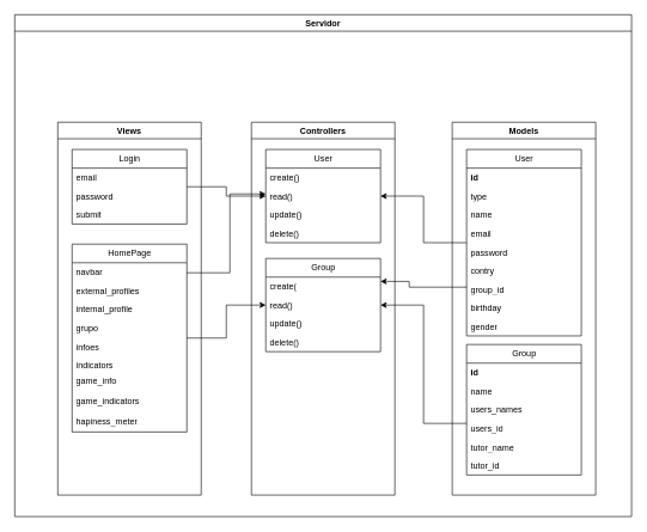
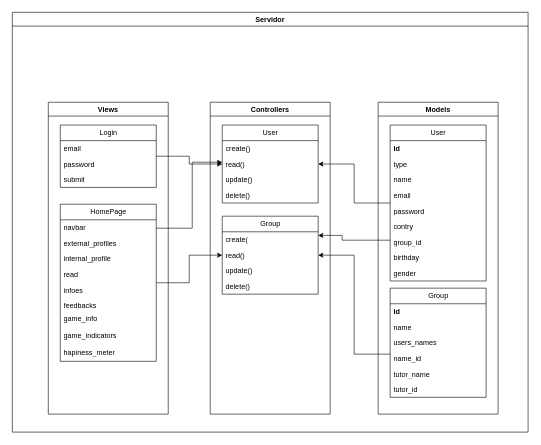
  <mxCell id="0" />
  <mxCell id="1" parent="0" />
  <mxCell id="2" value="Views" style="swimlane;" vertex="1" parent="1"><mxGeometry x="80" y="170" width="200" height="520" as="geometry"><mxRectangle x="180" y="100" width="70" height="30" as="alternateBounds" /></mxGeometry></mxCell>
  <mxCell id="3" value="Login" style="swimlane;fontStyle=0;childLayout=stackLayout;horizontal=1;startSize=26;fillColor=none;horizontalStack=0;resizeParent=1;resizeParentMax=0;resizeLast=0;collapsible=1;marginBottom=0;html=1;" vertex="1" parent="2"><mxGeometry x="20" y="38" width="160" height="104" as="geometry" /></mxCell>
  <mxCell id="4" value="email" style="text;strokeColor=none;fillColor=none;align=left;verticalAlign=top;spacingLeft=4;spacingRight=4;overflow=hidden;rotatable=0;points=[[0,0.5],[1,0.5]];portConstraint=eastwest;whiteSpace=wrap;html=1;" vertex="1" parent="3"><mxGeometry y="26" width="160" height="26" as="geometry" /></mxCell>
  <mxCell id="5" value="password" style="text;strokeColor=none;fillColor=none;align=left;verticalAlign=top;spacingLeft=4;spacingRight=4;overflow=hidden;rotatable=0;points=[[0,0.5],[1,0.5]];portConstraint=eastwest;whiteSpace=wrap;html=1;" vertex="1" parent="3"><mxGeometry y="52" width="160" height="26" as="geometry" /></mxCell>
  <mxCell id="6" value="submit" style="text;strokeColor=none;fillColor=none;align=left;verticalAlign=top;spacingLeft=4;spacingRight=4;overflow=hidden;rotatable=0;points=[[0,0.5],[1,0.5]];portConstraint=eastwest;whiteSpace=wrap;html=1;" vertex="1" parent="3"><mxGeometry y="78" width="160" height="26" as="geometry" /></mxCell>
  <mxCell id="7" value="Controllers" style="swimlane;" vertex="1" parent="1"><mxGeometry x="350" y="170" width="200" height="520" as="geometry" /></mxCell>
  <mxCell id="8" value="Models" style="swimlane;" vertex="1" parent="1"><mxGeometry x="630" y="170" width="200" height="520" as="geometry" /></mxCell>
  <mxCell id="9" value="Servidor" style="swimlane;" vertex="1" parent="1"><mxGeometry x="20" y="20" width="860" height="700" as="geometry" /></mxCell>
  <mxCell id="10" value="HomePage" style="swimlane;fontStyle=0;childLayout=stackLayout;horizontal=1;startSize=26;fillColor=none;horizontalStack=0;resizeParent=1;resizeParentMax=0;resizeLast=0;collapsible=1;marginBottom=0;html=1;" vertex="1" parent="9"><mxGeometry x="80" y="320" width="160" height="262" as="geometry" /></mxCell>
  <mxCell id="11" value="navbar" style="text;strokeColor=none;fillColor=none;align=left;verticalAlign=top;spacingLeft=4;spacingRight=4;overflow=hidden;rotatable=0;points=[[0,0.5],[1,0.5]];portConstraint=eastwest;whiteSpace=wrap;html=1;" vertex="1" parent="10"><mxGeometry y="26" width="160" height="26" as="geometry" /></mxCell>
  <mxCell id="12" value="external_profiles" style="text;strokeColor=none;fillColor=none;align=left;verticalAlign=top;spacingLeft=4;spacingRight=4;overflow=hidden;rotatable=0;points=[[0,0.5],[1,0.5]];portConstraint=eastwest;whiteSpace=wrap;html=1;" vertex="1" parent="10"><mxGeometry y="52" width="160" height="26" as="geometry" /></mxCell>
  <mxCell id="13" value="internal_&lt;span style=&quot;background-color: initial;&quot;&gt;profile&lt;/span&gt;" style="text;strokeColor=none;fillColor=none;align=left;verticalAlign=top;spacingLeft=4;spacingRight=4;overflow=hidden;rotatable=0;points=[[0,0.5],[1,0.5]];portConstraint=eastwest;whiteSpace=wrap;html=1;container=0;" vertex="1" parent="10"><mxGeometry y="78" width="160" height="26" as="geometry" /></mxCell>
- <mxCell id="14" value="grupo" style="text;strokeColor=none;fillColor=none;align=left;verticalAlign=top;spacingLeft=4;spacingRight=4;overflow=hidden;rotatable=0;points=[[0,0.5],[1,0.5]];portConstraint=eastwest;whiteSpace=wrap;html=1;container=0;" vertex="1" parent="10"><mxGeometry y="104" width="160" height="26" as="geometry" /></mxCell>
+ <mxCell id="14" value="read" style="text;strokeColor=none;fillColor=none;align=left;verticalAlign=top;spacingLeft=4;spacingRight=4;overflow=hidden;rotatable=0;points=[[0,0.5],[1,0.5]];portConstraint=eastwest;whiteSpace=wrap;html=1;container=0;" vertex="1" parent="10"><mxGeometry y="104" width="160" height="26" as="geometry" /></mxCell>
  <mxCell id="15" value="info&lt;span style=&quot;background-color: initial;&quot;&gt;es&lt;/span&gt;" style="text;strokeColor=none;fillColor=none;align=left;verticalAlign=top;spacingLeft=4;spacingRight=4;overflow=hidden;rotatable=0;points=[[0,0.5],[1,0.5]];portConstraint=eastwest;whiteSpace=wrap;html=1;container=0;" vertex="1" parent="10"><mxGeometry y="130" width="160" height="26" as="geometry" /></mxCell>
- <mxCell id="16" value="indicators" style="text;strokeColor=none;fillColor=none;align=left;verticalAlign=top;spacingLeft=4;spacingRight=4;overflow=hidden;rotatable=0;points=[[0,0.5],[1,0.5]];portConstraint=eastwest;whiteSpace=wrap;html=1;container=0;" vertex="1" parent="10"><mxGeometry y="156" width="160" height="22" as="geometry" /></mxCell>
+ <mxCell id="16" value="feedbacks" style="text;strokeColor=none;fillColor=none;align=left;verticalAlign=top;spacingLeft=4;spacingRight=4;overflow=hidden;rotatable=0;points=[[0,0.5],[1,0.5]];portConstraint=eastwest;whiteSpace=wrap;html=1;container=0;" vertex="1" parent="10"><mxGeometry y="156" width="160" height="22" as="geometry" /></mxCell>
  <mxCell id="17" value="game_info" style="text;strokeColor=none;fillColor=none;align=left;verticalAlign=top;spacingLeft=4;spacingRight=4;overflow=hidden;rotatable=0;points=[[0,0.5],[1,0.5]];portConstraint=eastwest;whiteSpace=wrap;html=1;container=0;" vertex="1" parent="10"><mxGeometry y="178" width="160" height="28" as="geometry" /></mxCell>
  <mxCell id="18" value="game_indicators" style="text;strokeColor=none;fillColor=none;align=left;verticalAlign=top;spacingLeft=4;spacingRight=4;overflow=hidden;rotatable=0;points=[[0,0.5],[1,0.5]];portConstraint=eastwest;whiteSpace=wrap;html=1;container=0;" vertex="1" parent="10"><mxGeometry y="206" width="160" height="28" as="geometry" /></mxCell>
  <mxCell id="19" value="hapiness_meter" style="text;strokeColor=none;fillColor=none;align=left;verticalAlign=top;spacingLeft=4;spacingRight=4;overflow=hidden;rotatable=0;points=[[0,0.5],[1,0.5]];portConstraint=eastwest;whiteSpace=wrap;html=1;container=0;" vertex="1" parent="10"><mxGeometry y="234" width="160" height="28" as="geometry" /></mxCell>
  <mxCell id="20" value="User" style="swimlane;fontStyle=0;childLayout=stackLayout;horizontal=1;startSize=26;fillColor=none;horizontalStack=0;resizeParent=1;resizeParentMax=0;resizeLast=0;collapsible=1;marginBottom=0;html=1;" vertex="1" parent="9"><mxGeometry x="350" y="188" width="160" height="130" as="geometry" /></mxCell>
  <mxCell id="21" value="create()" style="text;strokeColor=none;fillColor=none;align=left;verticalAlign=top;spacingLeft=4;spacingRight=4;overflow=hidden;rotatable=0;points=[[0,0.5],[1,0.5]];portConstraint=eastwest;whiteSpace=wrap;html=1;" vertex="1" parent="20"><mxGeometry y="26" width="160" height="26" as="geometry" /></mxCell>
  <mxCell id="22" value="read()" style="text;strokeColor=none;fillColor=none;align=left;verticalAlign=top;spacingLeft=4;spacingRight=4;overflow=hidden;rotatable=0;points=[[0,0.5],[1,0.5]];portConstraint=eastwest;whiteSpace=wrap;html=1;" vertex="1" parent="20"><mxGeometry y="52" width="160" height="26" as="geometry" /></mxCell>
  <mxCell id="23" value="update()" style="text;strokeColor=none;fillColor=none;align=left;verticalAlign=top;spacingLeft=4;spacingRight=4;overflow=hidden;rotatable=0;points=[[0,0.5],[1,0.5]];portConstraint=eastwest;whiteSpace=wrap;html=1;" vertex="1" parent="20"><mxGeometry y="78" width="160" height="26" as="geometry" /></mxCell>
  <mxCell id="24" value="delete()" style="text;strokeColor=none;fillColor=none;align=left;verticalAlign=top;spacingLeft=4;spacingRight=4;overflow=hidden;rotatable=0;points=[[0,0.5],[1,0.5]];portConstraint=eastwest;whiteSpace=wrap;html=1;" vertex="1" parent="20"><mxGeometry y="104" width="160" height="26" as="geometry" /></mxCell>
  <mxCell id="25" value="Group" style="swimlane;fontStyle=0;childLayout=stackLayout;horizontal=1;startSize=26;fillColor=none;horizontalStack=0;resizeParent=1;resizeParentMax=0;resizeLast=0;collapsible=1;marginBottom=0;html=1;" vertex="1" parent="9"><mxGeometry x="350" y="340" width="160" height="130" as="geometry" /></mxCell>
  <mxCell id="26" value="create(" style="text;strokeColor=none;fillColor=none;align=left;verticalAlign=top;spacingLeft=4;spacingRight=4;overflow=hidden;rotatable=0;points=[[0,0.5],[1,0.5]];portConstraint=eastwest;whiteSpace=wrap;html=1;" vertex="1" parent="25"><mxGeometry y="26" width="160" height="26" as="geometry" /></mxCell>
  <mxCell id="27" value="read()" style="text;strokeColor=none;fillColor=none;align=left;verticalAlign=top;spacingLeft=4;spacingRight=4;overflow=hidden;rotatable=0;points=[[0,0.5],[1,0.5]];portConstraint=eastwest;whiteSpace=wrap;html=1;" vertex="1" parent="25"><mxGeometry y="52" width="160" height="26" as="geometry" /></mxCell>
  <mxCell id="28" value="update()" style="text;strokeColor=none;fillColor=none;align=left;verticalAlign=top;spacingLeft=4;spacingRight=4;overflow=hidden;rotatable=0;points=[[0,0.5],[1,0.5]];portConstraint=eastwest;whiteSpace=wrap;html=1;" vertex="1" parent="25"><mxGeometry y="78" width="160" height="26" as="geometry" /></mxCell>
  <mxCell id="29" value="delete()" style="text;strokeColor=none;fillColor=none;align=left;verticalAlign=top;spacingLeft=4;spacingRight=4;overflow=hidden;rotatable=0;points=[[0,0.5],[1,0.5]];portConstraint=eastwest;whiteSpace=wrap;html=1;" vertex="1" parent="25"><mxGeometry y="104" width="160" height="26" as="geometry" /></mxCell>
  <mxCell id="30" style="edgeStyle=orthogonalEdgeStyle;rounded=0;orthogonalLoop=1;jettySize=auto;html=1;" edge="1" parent="9" source="31" target="20"><mxGeometry relative="1" as="geometry" /></mxCell>
  <mxCell id="31" value="User" style="swimlane;fontStyle=0;childLayout=stackLayout;horizontal=1;startSize=26;fillColor=none;horizontalStack=0;resizeParent=1;resizeParentMax=0;resizeLast=0;collapsible=1;marginBottom=0;html=1;" vertex="1" parent="9"><mxGeometry x="630" y="188" width="160" height="260" as="geometry" /></mxCell>
  <mxCell id="32" value="&lt;b&gt;id&lt;/b&gt;" style="text;strokeColor=none;fillColor=none;align=left;verticalAlign=top;spacingLeft=4;spacingRight=4;overflow=hidden;rotatable=0;points=[[0,0.5],[1,0.5]];portConstraint=eastwest;whiteSpace=wrap;html=1;" vertex="1" parent="31"><mxGeometry y="26" width="160" height="26" as="geometry" /></mxCell>
  <mxCell id="33" value="type" style="text;strokeColor=none;fillColor=none;align=left;verticalAlign=top;spacingLeft=4;spacingRight=4;overflow=hidden;rotatable=0;points=[[0,0.5],[1,0.5]];portConstraint=eastwest;whiteSpace=wrap;html=1;" vertex="1" parent="31"><mxGeometry y="52" width="160" height="26" as="geometry" /></mxCell>
  <mxCell id="34" value="name" style="text;strokeColor=none;fillColor=none;align=left;verticalAlign=top;spacingLeft=4;spacingRight=4;overflow=hidden;rotatable=0;points=[[0,0.5],[1,0.5]];portConstraint=eastwest;whiteSpace=wrap;html=1;" vertex="1" parent="31"><mxGeometry y="78" width="160" height="26" as="geometry" /></mxCell>
  <mxCell id="35" value="email" style="text;strokeColor=none;fillColor=none;align=left;verticalAlign=top;spacingLeft=4;spacingRight=4;overflow=hidden;rotatable=0;points=[[0,0.5],[1,0.5]];portConstraint=eastwest;whiteSpace=wrap;html=1;" vertex="1" parent="31"><mxGeometry y="104" width="160" height="26" as="geometry" /></mxCell>
  <mxCell id="36" value="password" style="text;strokeColor=none;fillColor=none;align=left;verticalAlign=top;spacingLeft=4;spacingRight=4;overflow=hidden;rotatable=0;points=[[0,0.5],[1,0.5]];portConstraint=eastwest;whiteSpace=wrap;html=1;" vertex="1" parent="31"><mxGeometry y="130" width="160" height="26" as="geometry" /></mxCell>
  <mxCell id="37" value="contry" style="text;strokeColor=none;fillColor=none;align=left;verticalAlign=top;spacingLeft=4;spacingRight=4;overflow=hidden;rotatable=0;points=[[0,0.5],[1,0.5]];portConstraint=eastwest;whiteSpace=wrap;html=1;" vertex="1" parent="31"><mxGeometry y="156" width="160" height="26" as="geometry" /></mxCell>
  <mxCell id="38" value="group_id" style="text;strokeColor=none;fillColor=none;align=left;verticalAlign=top;spacingLeft=4;spacingRight=4;overflow=hidden;rotatable=0;points=[[0,0.5],[1,0.5]];portConstraint=eastwest;whiteSpace=wrap;html=1;" vertex="1" parent="31"><mxGeometry y="182" width="160" height="26" as="geometry" /></mxCell>
  <mxCell id="39" value="birthday" style="text;strokeColor=none;fillColor=none;align=left;verticalAlign=top;spacingLeft=4;spacingRight=4;overflow=hidden;rotatable=0;points=[[0,0.5],[1,0.5]];portConstraint=eastwest;whiteSpace=wrap;html=1;" vertex="1" parent="31"><mxGeometry y="208" width="160" height="26" as="geometry" /></mxCell>
  <mxCell id="40" value="gender" style="text;strokeColor=none;fillColor=none;align=left;verticalAlign=top;spacingLeft=4;spacingRight=4;overflow=hidden;rotatable=0;points=[[0,0.5],[1,0.5]];portConstraint=eastwest;whiteSpace=wrap;html=1;" vertex="1" parent="31"><mxGeometry y="234" width="160" height="26" as="geometry" /></mxCell>
  <mxCell id="41" style="edgeStyle=orthogonalEdgeStyle;rounded=0;orthogonalLoop=1;jettySize=auto;html=1;" edge="1" parent="9" source="42" target="25"><mxGeometry relative="1" as="geometry"><Array as="points"><mxPoint x="570" y="570" /><mxPoint x="570" y="405" /></Array></mxGeometry></mxCell>
  <mxCell id="42" value="Group" style="swimlane;fontStyle=0;childLayout=stackLayout;horizontal=1;startSize=26;fillColor=none;horizontalStack=0;resizeParent=1;resizeParentMax=0;resizeLast=0;collapsible=1;marginBottom=0;html=1;" vertex="1" parent="9"><mxGeometry x="630" y="460" width="160" height="182" as="geometry" /></mxCell>
  <mxCell id="43" value="&lt;b&gt;id&lt;/b&gt;" style="text;strokeColor=none;fillColor=none;align=left;verticalAlign=top;spacingLeft=4;spacingRight=4;overflow=hidden;rotatable=0;points=[[0,0.5],[1,0.5]];portConstraint=eastwest;whiteSpace=wrap;html=1;" vertex="1" parent="42"><mxGeometry y="26" width="160" height="26" as="geometry" /></mxCell>
  <mxCell id="44" value="name" style="text;strokeColor=none;fillColor=none;align=left;verticalAlign=top;spacingLeft=4;spacingRight=4;overflow=hidden;rotatable=0;points=[[0,0.5],[1,0.5]];portConstraint=eastwest;whiteSpace=wrap;html=1;" vertex="1" parent="42"><mxGeometry y="52" width="160" height="26" as="geometry" /></mxCell>
  <mxCell id="45" value="users_names" style="text;strokeColor=none;fillColor=none;align=left;verticalAlign=top;spacingLeft=4;spacingRight=4;overflow=hidden;rotatable=0;points=[[0,0.5],[1,0.5]];portConstraint=eastwest;whiteSpace=wrap;html=1;" vertex="1" parent="42"><mxGeometry y="78" width="160" height="26" as="geometry" /></mxCell>
- <mxCell id="46" value="users_id" style="text;strokeColor=none;fillColor=none;align=left;verticalAlign=top;spacingLeft=4;spacingRight=4;overflow=hidden;rotatable=0;points=[[0,0.5],[1,0.5]];portConstraint=eastwest;whiteSpace=wrap;html=1;" vertex="1" parent="42"><mxGeometry y="104" width="160" height="26" as="geometry" /></mxCell>
+ <mxCell id="46" value="name_id" style="text;strokeColor=none;fillColor=none;align=left;verticalAlign=top;spacingLeft=4;spacingRight=4;overflow=hidden;rotatable=0;points=[[0,0.5],[1,0.5]];portConstraint=eastwest;whiteSpace=wrap;html=1;" vertex="1" parent="42"><mxGeometry y="104" width="160" height="26" as="geometry" /></mxCell>
  <mxCell id="47" value="tutor_name" style="text;strokeColor=none;fillColor=none;align=left;verticalAlign=top;spacingLeft=4;spacingRight=4;overflow=hidden;rotatable=0;points=[[0,0.5],[1,0.5]];portConstraint=eastwest;whiteSpace=wrap;html=1;" vertex="1" parent="42"><mxGeometry y="130" width="160" height="26" as="geometry" /></mxCell>
  <mxCell id="48" value="tutor_id" style="text;strokeColor=none;fillColor=none;align=left;verticalAlign=top;spacingLeft=4;spacingRight=4;overflow=hidden;rotatable=0;points=[[0,0.5],[1,0.5]];portConstraint=eastwest;whiteSpace=wrap;html=1;" vertex="1" parent="42"><mxGeometry y="156" width="160" height="26" as="geometry" /></mxCell>
  <mxCell id="49" style="edgeStyle=orthogonalEdgeStyle;rounded=0;orthogonalLoop=1;jettySize=auto;html=1;" edge="1" parent="9" source="10" target="20"><mxGeometry relative="1" as="geometry"><Array as="points"><mxPoint x="300" y="360" /><mxPoint x="300" y="250" /></Array></mxGeometry></mxCell>
  <mxCell id="50" style="edgeStyle=orthogonalEdgeStyle;rounded=0;orthogonalLoop=1;jettySize=auto;html=1;" edge="1" parent="9" source="10" target="25"><mxGeometry relative="1" as="geometry" /></mxCell>
  <mxCell id="51" style="edgeStyle=orthogonalEdgeStyle;rounded=0;orthogonalLoop=1;jettySize=auto;html=1;" edge="1" parent="9" source="38" target="25"><mxGeometry relative="1" as="geometry"><Array as="points"><mxPoint x="550" y="380" /><mxPoint x="550" y="372" /></Array></mxGeometry></mxCell>
  <mxCell id="52" style="edgeStyle=orthogonalEdgeStyle;rounded=0;orthogonalLoop=1;jettySize=auto;html=1;" edge="1" parent="1" source="3" target="20"><mxGeometry relative="1" as="geometry" /></mxCell>
